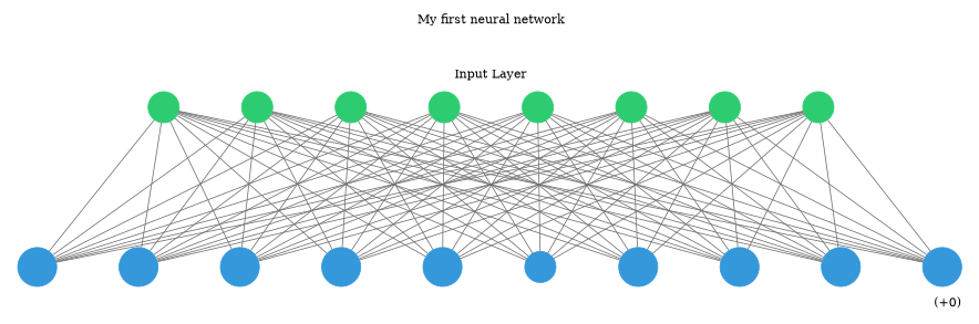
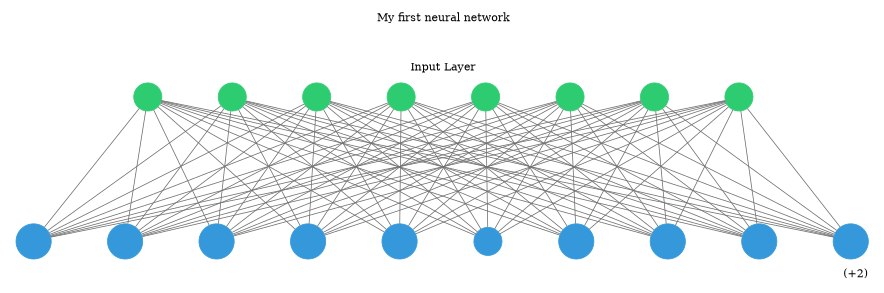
  digraph {
    arrowShape=none
    nodesep=1
    ranksep=2
    splines=false
    node [color="#3498db" fontcolor="#3498db" shape=circle style=filled]
    edge [arrowhead=none color="#707070"]
    9
    10
    11
    12
    13
    14
    15
    16
    17
    18
    1 [color="#2ecc71" fontcolor="#2ecc71"]
    2 [color="#2ecc71" fontcolor="#2ecc71"]
    3 [color="#2ecc71" fontcolor="#2ecc71"]
    4 [color="#2ecc71" fontcolor="#2ecc71"]
    5 [color="#2ecc71" fontcolor="#2ecc71"]
    6 [color="#2ecc71" fontcolor="#2ecc71"]
    7 [color="#2ecc71" fontcolor="#2ecc71"]
    8 [color="#2ecc71" fontcolor="#2ecc71"]
    subgraph cluster_1 {
      color=white
-     label=" (+0)"
+     label=" (+2)"
      labeljust=right
      labelloc=b
      rank=same
      9
      10
      11
      12
      13
      14
      15
      16
      17
      18
    }
    subgraph cluster_2 {
      color=white
      label="My first neural network\n\n\n\nInput Layer"
      rank=same
      1
      2
      3
      4
      5
      6
      7
      8
    }
    subgraph cluster_3 {
      color=white
      label="Output Layer"
      labeljust=1
      labelloc=bottom
      rank=same
    }
    1 -> 9
    1 -> 10
    1 -> 11
    1 -> 12
    1 -> 13
    1 -> 14
    1 -> 15
    1 -> 16
    1 -> 17
    1 -> 18
    2 -> 9
    2 -> 10
    2 -> 11
    2 -> 12
    2 -> 13
    2 -> 14
    2 -> 15
    2 -> 16
    2 -> 17
    2 -> 18
    3 -> 9
    3 -> 10
    3 -> 11
    3 -> 12
    3 -> 13
    3 -> 14
    3 -> 15
    3 -> 16
    3 -> 17
    3 -> 18
    4 -> 9
    4 -> 10
    4 -> 11
    4 -> 12
    4 -> 13
    4 -> 14
    4 -> 15
    4 -> 16
    4 -> 17
    4 -> 18
    5 -> 9
    5 -> 10
    5 -> 11
    5 -> 12
    5 -> 13
    5 -> 14
    5 -> 15
    5 -> 16
    5 -> 17
    5 -> 18
    6 -> 9
    6 -> 10
    6 -> 11
    6 -> 12
    6 -> 13
    6 -> 14
    6 -> 15
    6 -> 16
    6 -> 17
    6 -> 18
    7 -> 9
    7 -> 10
    7 -> 11
    7 -> 12
    7 -> 13
    7 -> 14
    7 -> 15
    7 -> 16
    7 -> 17
    7 -> 18
    8 -> 9
    8 -> 10
    8 -> 11
    8 -> 12
    8 -> 13
    8 -> 14
    8 -> 15
    8 -> 16
    8 -> 17
    8 -> 18
  }
